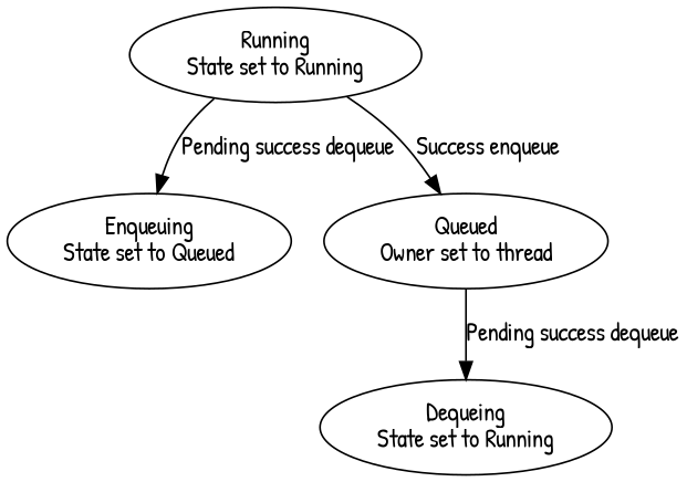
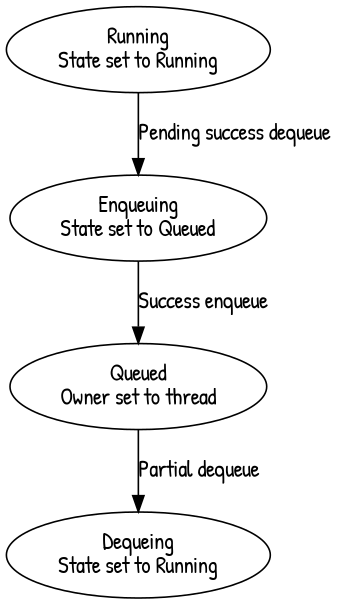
  digraph {
    fontname="Patrick Hand"
    shape=square
    node [fontname="Patrick Hand"]
    edge [fontname="Patrick Hand"]
    n1 [label="Dequeing\nState set to Running"]
    n2 [label="Running\nState set to Running"]
    n3 [label="Enqueuing\nState set to Queued"]
    n4 [label="Queued\nOwner set to thread"]
    n2 -> n3 [label="Pending success dequeue"]
-   n2 -> n4 [label="Success enqueue"]
-   n4 -> n1 [label="Pending success dequeue"]
+   n3 -> n4 [label="Success enqueue"]
+   n4 -> n1 [label="Partial dequeue"]
  }
